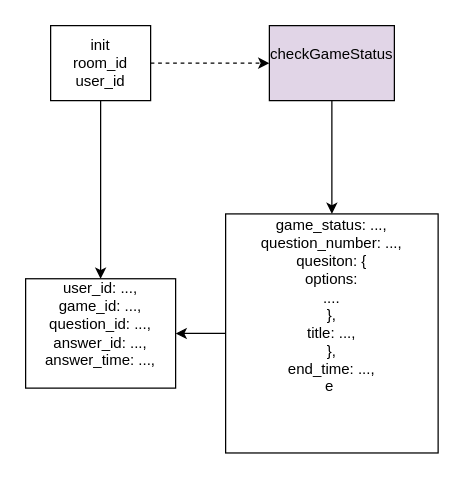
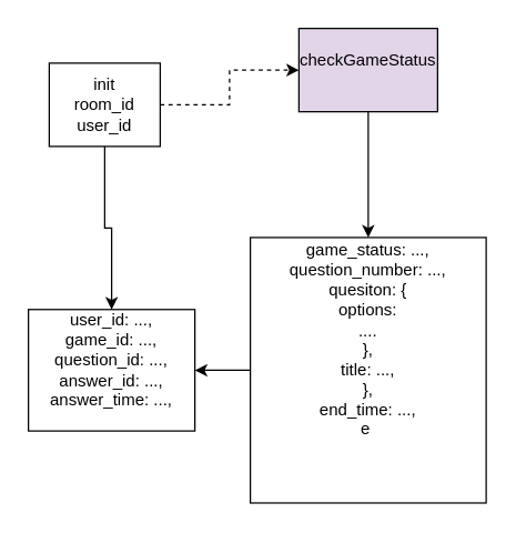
  <mxCell id="0" />
  <mxCell id="1" parent="0" />
  <mxCell id="2" value="" style="edgeStyle=orthogonalEdgeStyle;rounded=0;orthogonalLoop=1;jettySize=auto;html=1;dashed=1;" edge="1" parent="1" source="4" target="6"><mxGeometry relative="1" as="geometry" /></mxCell>
  <mxCell id="3" value="" style="edgeStyle=orthogonalEdgeStyle;rounded=0;orthogonalLoop=1;jettySize=auto;html=1;" edge="1" parent="1" source="4" target="7"><mxGeometry relative="1" as="geometry" /></mxCell>
- <mxCell id="4" value="init&lt;br&gt;room_id&lt;div&gt;user_id&lt;/div&gt;" style="rounded=0;whiteSpace=wrap;html=1;" vertex="1" parent="1"><mxGeometry x="40" y="20" width="80" height="60" as="geometry" /></mxCell>
+ <mxCell id="4" value="init&lt;br&gt;room_id&lt;div&gt;user_id&lt;/div&gt;" style="rounded=0;whiteSpace=wrap;html=1;" vertex="1" parent="1"><mxGeometry x="35" y="45" width="80" height="60" as="geometry" /></mxCell>
  <mxCell id="5" value="" style="edgeStyle=orthogonalEdgeStyle;rounded=0;orthogonalLoop=1;jettySize=auto;html=1;" edge="1" parent="1" source="6" target="9"><mxGeometry relative="1" as="geometry" /></mxCell>
  <mxCell id="6" value="checkGameStatus&lt;div&gt;&lt;br&gt;&lt;/div&gt;" style="whiteSpace=wrap;html=1;rounded=0;fillColor=#e1d5e7;" vertex="1" parent="1"><mxGeometry x="215" y="20" width="100" height="60" as="geometry" /></mxCell>
  <mxCell id="7" value="user_id: ...,&lt;div&gt;game&lt;span style=&quot;background-color: transparent; color: light-dark(rgb(0, 0, 0), rgb(255, 255, 255));&quot;&gt;_id: ...,&lt;/span&gt;&lt;div&gt;question_id: ...,&lt;/div&gt;&lt;div&gt;answer_id: ...,&lt;/div&gt;&lt;div&gt;answer_time: ...,&lt;/div&gt;&lt;div&gt;&lt;br&gt;&lt;/div&gt;&lt;/div&gt;" style="whiteSpace=wrap;html=1;rounded=0;" vertex="1" parent="1"><mxGeometry x="20" y="222.5" width="120" height="87.5" as="geometry" /></mxCell>
  <mxCell id="8" value="" style="edgeStyle=orthogonalEdgeStyle;rounded=0;orthogonalLoop=1;jettySize=auto;html=1;" edge="1" parent="1" source="9" target="7"><mxGeometry relative="1" as="geometry" /></mxCell>
  <mxCell id="9" value="game_status: ...,&lt;div&gt;question_number: ...,&lt;/div&gt;&lt;div&gt;&lt;span style=&quot;background-color: transparent; color: light-dark(rgb(0, 0, 0), rgb(255, 255, 255));&quot;&gt;quesiton: {&lt;/span&gt;&lt;/div&gt;&lt;div&gt;options:&lt;/div&gt;&lt;div&gt;....&lt;/div&gt;&lt;div&gt;},&lt;/div&gt;&lt;div&gt;title: ...,&lt;/div&gt;&lt;div&gt;},&lt;/div&gt;&lt;div&gt;end_time: ...,&lt;/div&gt;&lt;div&gt;e&amp;nbsp;&lt;/div&gt;&lt;div&gt;&lt;br&gt;&lt;/div&gt;&lt;div&gt;&lt;br&gt;&lt;/div&gt;&lt;div&gt;&lt;br&gt;&lt;/div&gt;" style="whiteSpace=wrap;html=1;rounded=0;" vertex="1" parent="1"><mxGeometry x="180" y="170.63" width="170" height="191.25" as="geometry" /></mxCell>
